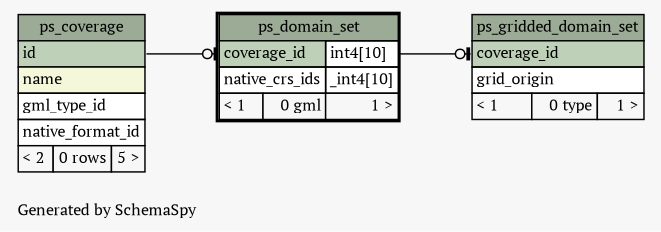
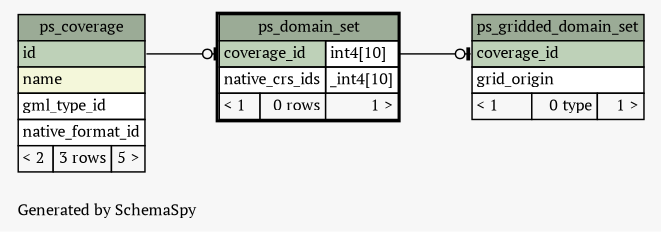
  digraph {
    bgcolor="#f7f7f7"
    fontname="PT Serif"
    fontsize=11
    label="\nGenerated by SchemaSpy"
    labeljust=l
    nodesep=0.18
    rankdir=RL
    ranksep=0.46
    node [fontname="PT Serif" fontsize=11 shape=plaintext]
    edge [arrowhead=none arrowsize=0.8 arrowtail=teeodot dir=back fontname="PT Serif" tailport="coverage_id:w"]
-   n1 [label=<     <TABLE BORDER="2" CELLBORDER="1" CELLSPACING="0" BGCOLOR="#ffffff">       <TR><TD COLSPAN="3" BGCOLOR="#9bab96" ALIGN="CENTER">ps_domain_set</TD></TR>       <TR><TD PORT="coverage_id" COLSPAN="2" BGCOLOR="#bed1b8" ALIGN="LEFT">coverage_id</TD><TD PORT="coverage_id.type" ALIGN="LEFT">int4[10]</TD></TR>       <TR><TD PORT="native_crs_ids" COLSPAN="2" ALIGN="LEFT">native_crs_ids</TD><TD PORT="native_crs_ids.type" ALIGN="LEFT">_int4[10]</TD></TR>       <TR><TD ALIGN="LEFT" BGCOLOR="#f7f7f7">&lt; 1</TD><TD ALIGN="RIGHT" BGCOLOR="#f7f7f7">0 gml</TD><TD ALIGN="RIGHT" BGCOLOR="#f7f7f7">1 &gt;</TD></TR>     </TABLE>>]
-   n2 [label=<     <TABLE BORDER="0" CELLBORDER="1" CELLSPACING="0" BGCOLOR="#ffffff">       <TR><TD COLSPAN="3" BGCOLOR="#9bab96" ALIGN="CENTER">ps_coverage</TD></TR>       <TR><TD PORT="id" COLSPAN="3" BGCOLOR="#bed1b8" ALIGN="LEFT">id</TD></TR>       <TR><TD PORT="name" COLSPAN="3" BGCOLOR="#f4f7da" ALIGN="LEFT">name</TD></TR>       <TR><TD PORT="gml_type_id" COLSPAN="3" ALIGN="LEFT">gml_type_id</TD></TR>       <TR><TD PORT="native_format_id" COLSPAN="3" ALIGN="LEFT">native_format_id</TD></TR>       <TR><TD ALIGN="LEFT" BGCOLOR="#f7f7f7">&lt; 2</TD><TD ALIGN="RIGHT" BGCOLOR="#f7f7f7">0 rows</TD><TD ALIGN="RIGHT" BGCOLOR="#f7f7f7">5 &gt;</TD></TR>     </TABLE>>]
+   n1 [label=<     <TABLE BORDER="2" CELLBORDER="1" CELLSPACING="0" BGCOLOR="#ffffff">       <TR><TD COLSPAN="3" BGCOLOR="#9bab96" ALIGN="CENTER">ps_domain_set</TD></TR>       <TR><TD PORT="coverage_id" COLSPAN="2" BGCOLOR="#bed1b8" ALIGN="LEFT">coverage_id</TD><TD PORT="coverage_id.type" ALIGN="LEFT">int4[10]</TD></TR>       <TR><TD PORT="native_crs_ids" COLSPAN="2" ALIGN="LEFT">native_crs_ids</TD><TD PORT="native_crs_ids.type" ALIGN="LEFT">_int4[10]</TD></TR>       <TR><TD ALIGN="LEFT" BGCOLOR="#f7f7f7">&lt; 1</TD><TD ALIGN="RIGHT" BGCOLOR="#f7f7f7">0 rows</TD><TD ALIGN="RIGHT" BGCOLOR="#f7f7f7">1 &gt;</TD></TR>     </TABLE>>]
+   n2 [label=<     <TABLE BORDER="0" CELLBORDER="1" CELLSPACING="0" BGCOLOR="#ffffff">       <TR><TD COLSPAN="3" BGCOLOR="#9bab96" ALIGN="CENTER">ps_coverage</TD></TR>       <TR><TD PORT="id" COLSPAN="3" BGCOLOR="#bed1b8" ALIGN="LEFT">id</TD></TR>       <TR><TD PORT="name" COLSPAN="3" BGCOLOR="#f4f7da" ALIGN="LEFT">name</TD></TR>       <TR><TD PORT="gml_type_id" COLSPAN="3" ALIGN="LEFT">gml_type_id</TD></TR>       <TR><TD PORT="native_format_id" COLSPAN="3" ALIGN="LEFT">native_format_id</TD></TR>       <TR><TD ALIGN="LEFT" BGCOLOR="#f7f7f7">&lt; 2</TD><TD ALIGN="RIGHT" BGCOLOR="#f7f7f7">3 rows</TD><TD ALIGN="RIGHT" BGCOLOR="#f7f7f7">5 &gt;</TD></TR>     </TABLE>>]
    n3 [label=<     <TABLE BORDER="0" CELLBORDER="1" CELLSPACING="0" BGCOLOR="#ffffff">       <TR><TD COLSPAN="3" BGCOLOR="#9bab96" ALIGN="CENTER">ps_gridded_domain_set</TD></TR>       <TR><TD PORT="coverage_id" COLSPAN="3" BGCOLOR="#bed1b8" ALIGN="LEFT">coverage_id</TD></TR>       <TR><TD PORT="grid_origin" COLSPAN="3" ALIGN="LEFT">grid_origin</TD></TR>       <TR><TD ALIGN="LEFT" BGCOLOR="#f7f7f7">&lt; 1</TD><TD ALIGN="RIGHT" BGCOLOR="#f7f7f7">0 type</TD><TD ALIGN="RIGHT" BGCOLOR="#f7f7f7">1 &gt;</TD></TR>     </TABLE>>]
    n1 -> n2 [headport="id:e"]
    n3 -> n1 [headport="coverage_id.type:e"]
  }
